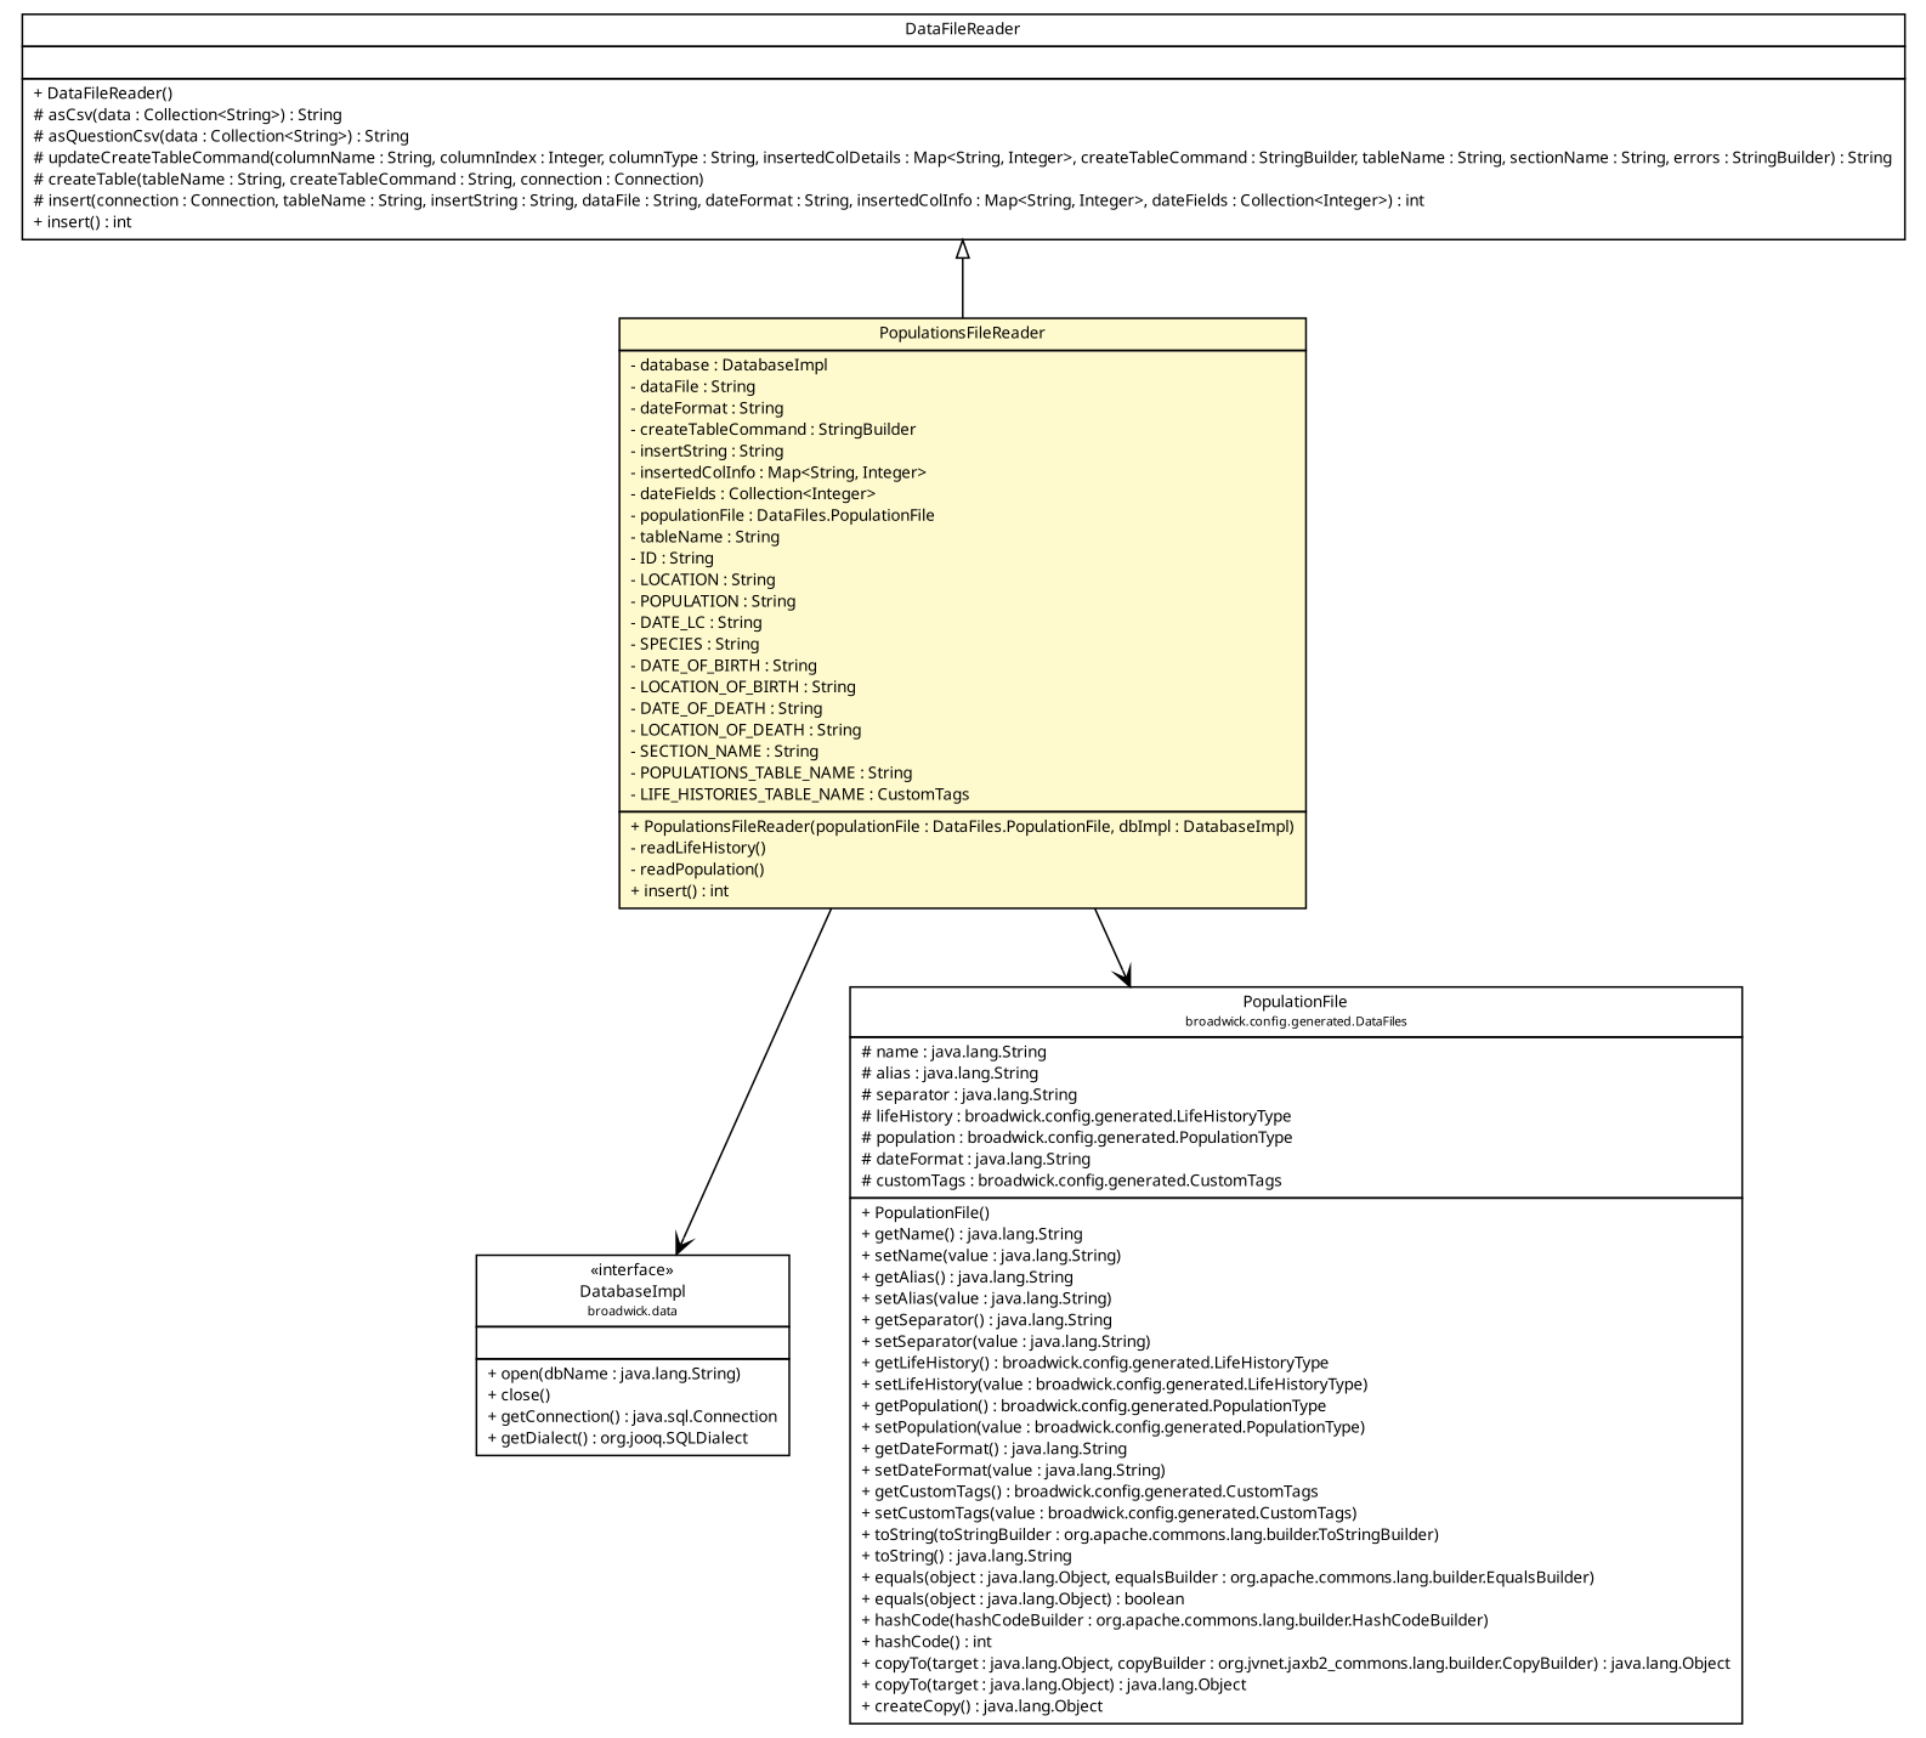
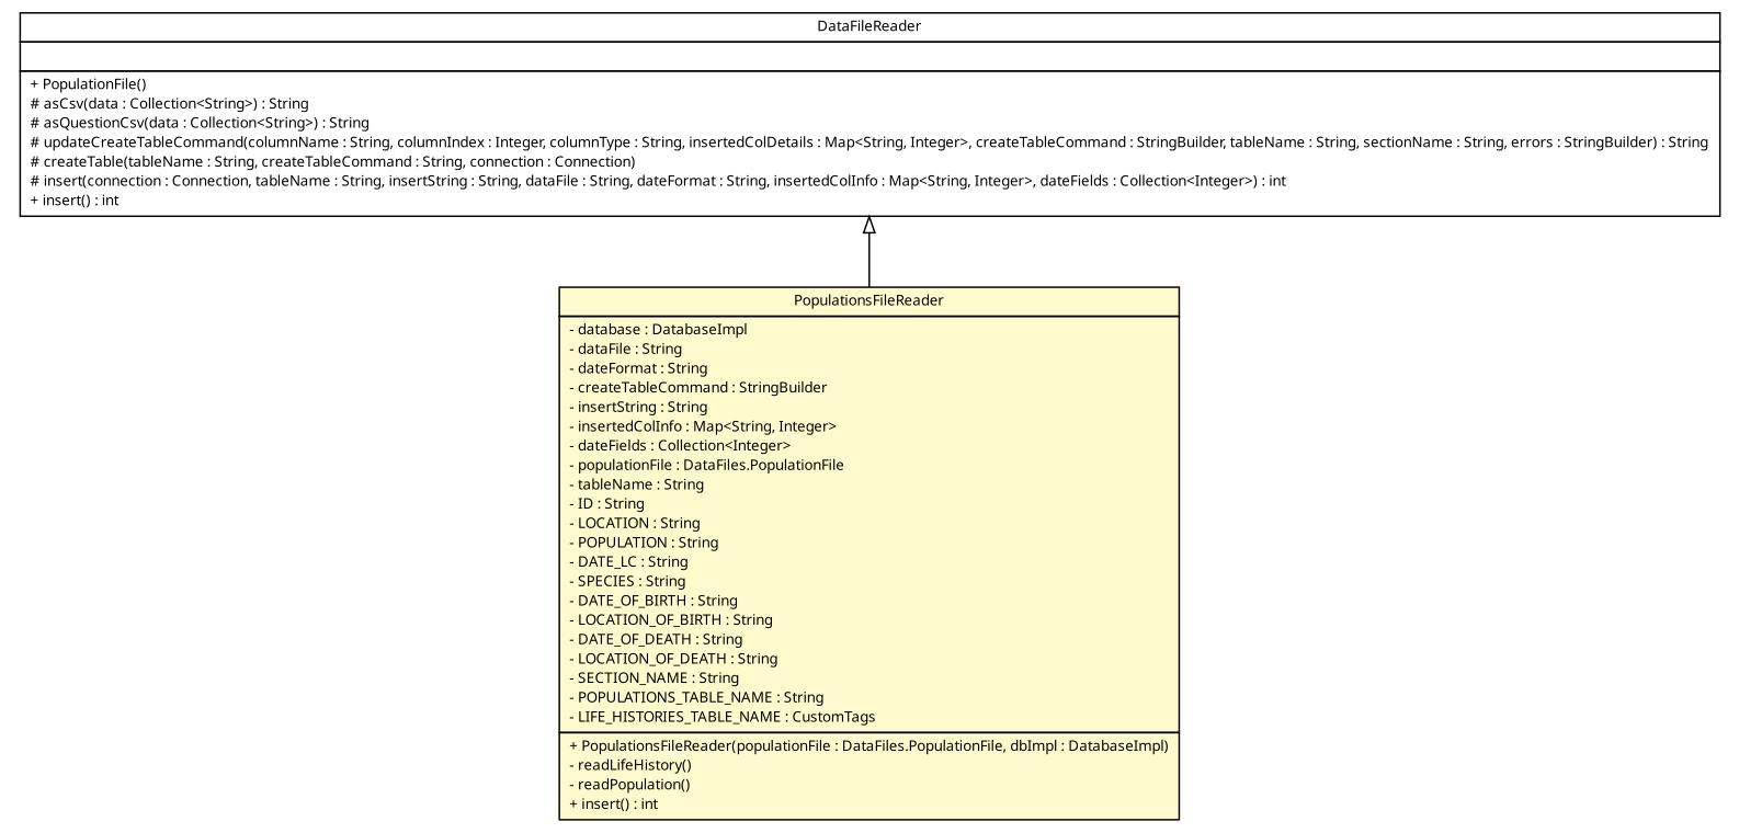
  digraph {
    nodesep=0.25
    ranksep=0.5
    node [fontcolor=black fontname="Trebuchet MS" fontsize=9.0 shape=plaintext]
    edge [arrowhead=open color=black fontcolor=black fontname="Trebuchet MS" fontsize=10.0 headport=p labelfontname="Trebuchet MS" labelfontsize=10 tailport=p]
-   n1 [label=<<table title="broadwick.data.DatabaseImpl" border="0" cellborder="1" cellspacing="0" cellpadding="2" port="p" href="../DatabaseImpl.html"> 		<tr><td><table border="0" cellspacing="0" cellpadding="1"> <tr><td align="center" balign="center"> &#171;interface&#187; </td></tr> <tr><td align="center" balign="center"><font face="Trebuchet MS"> DatabaseImpl </font></td></tr> <tr><td align="center" balign="center"><font face="Trebuchet MS" point-size="7.0"> broadwick.data </font></td></tr> 		</table></td></tr> 		<tr><td><table border="0" cellspacing="0" cellpadding="1"> <tr><td align="left" balign="left">  </td></tr> 		</table></td></tr> 		<tr><td><table border="0" cellspacing="0" cellpadding="1"> <tr><td align="left" balign="left"><font face="Trebuchet MS" point-size="9.0"> + open(dbName : java.lang.String) </font></td></tr> <tr><td align="left" balign="left"><font face="Trebuchet MS" point-size="9.0"> + close() </font></td></tr> <tr><td align="left" balign="left"><font face="Trebuchet MS" point-size="9.0"> + getConnection() : java.sql.Connection </font></td></tr> <tr><td align="left" balign="left"><font face="Trebuchet MS" point-size="9.0"> + getDialect() : org.jooq.SQLDialect </font></td></tr> 		</table></td></tr> 		</table>>]
    n2 [label=<<table title="broadwick.data.readers.PopulationsFileReader" border="0" cellborder="1" cellspacing="0" cellpadding="2" port="p" bgcolor="lemonChiffon" href="./PopulationsFileReader.html"> 		<tr><td><table border="0" cellspacing="0" cellpadding="1"> <tr><td align="center" balign="center"><font face="Trebuchet MS"> PopulationsFileReader </font></td></tr> 		</table></td></tr> 		<tr><td><table border="0" cellspacing="0" cellpadding="1"> <tr><td align="left" balign="left"> - database : DatabaseImpl </td></tr> <tr><td align="left" balign="left"> - dataFile : String </td></tr> <tr><td align="left" balign="left"> - dateFormat : String </td></tr> <tr><td align="left" balign="left"> - createTableCommand : StringBuilder </td></tr> <tr><td align="left" balign="left"> - insertString : String </td></tr> <tr><td align="left" balign="left"> - insertedColInfo : Map&lt;String, Integer&gt; </td></tr> <tr><td align="left" balign="left"> - dateFields : Collection&lt;Integer&gt; </td></tr> <tr><td align="left" balign="left"> - populationFile : DataFiles.PopulationFile </td></tr> <tr><td align="left" balign="left"> - tableName : String </td></tr> <tr><td align="left" balign="left"> - ID : String </td></tr> <tr><td align="left" balign="left"> - LOCATION : String </td></tr> <tr><td align="left" balign="left"> - POPULATION : String </td></tr> <tr><td align="left" balign="left"> - DATE_LC : String </td></tr> <tr><td align="left" balign="left"> - SPECIES : String </td></tr> <tr><td align="left" balign="left"> - DATE_OF_BIRTH : String </td></tr> <tr><td align="left" balign="left"> - LOCATION_OF_BIRTH : String </td></tr> <tr><td align="left" balign="left"> - DATE_OF_DEATH : String </td></tr> <tr><td align="left" balign="left"> - LOCATION_OF_DEATH : String </td></tr> <tr><td align="left" balign="left"> - SECTION_NAME : String </td></tr> <tr><td align="left" balign="left"> - POPULATIONS_TABLE_NAME : String </td></tr> <tr><td align="left" balign="left"> - LIFE_HISTORIES_TABLE_NAME : CustomTags </td></tr> 		</table></td></tr> 		<tr><td><table border="0" cellspacing="0" cellpadding="1"> <tr><td align="left" balign="left"> + PopulationsFileReader(populationFile : DataFiles.PopulationFile, dbImpl : DatabaseImpl) </td></tr> <tr><td align="left" balign="left"> - readLifeHistory() </td></tr> <tr><td align="left" balign="left"> - readPopulation() </td></tr> <tr><td align="left" balign="left"> + insert() : int </td></tr> 		</table></td></tr> 		</table>>]
-   n3 [label=<<table title="broadwick.config.generated.DataFiles.PopulationFile" border="0" cellborder="1" cellspacing="0" cellpadding="2" port="p" href="../../config/generated/DataFiles.PopulationFile.html"> 		<tr><td><table border="0" cellspacing="0" cellpadding="1"> <tr><td align="center" balign="center"><font face="Trebuchet MS"> PopulationFile </font></td></tr> <tr><td align="center" balign="center"><font face="Trebuchet MS" point-size="7.0"> broadwick.config.generated.DataFiles </font></td></tr> 		</table></td></tr> 		<tr><td><table border="0" cellspacing="0" cellpadding="1"> <tr><td align="left" balign="left"> # name : java.lang.String </td></tr> <tr><td align="left" balign="left"> # alias : java.lang.String </td></tr> <tr><td align="left" balign="left"> # separator : java.lang.String </td></tr> <tr><td align="left" balign="left"> # lifeHistory : broadwick.config.generated.LifeHistoryType </td></tr> <tr><td align="left" balign="left"> # population : broadwick.config.generated.PopulationType </td></tr> <tr><td align="left" balign="left"> # dateFormat : java.lang.String </td></tr> <tr><td align="left" balign="left"> # customTags : broadwick.config.generated.CustomTags </td></tr> 		</table></td></tr> 		<tr><td><table border="0" cellspacing="0" cellpadding="1"> <tr><td align="left" balign="left"> + PopulationFile() </td></tr> <tr><td align="left" balign="left"> + getName() : java.lang.String </td></tr> <tr><td align="left" balign="left"> + setName(value : java.lang.String) </td></tr> <tr><td align="left" balign="left"> + getAlias() : java.lang.String </td></tr> <tr><td align="left" balign="left"> + setAlias(value : java.lang.String) </td></tr> <tr><td align="left" balign="left"> + getSeparator() : java.lang.String </td></tr> <tr><td align="left" balign="left"> + setSeparator(value : java.lang.String) </td></tr> <tr><td align="left" balign="left"> + getLifeHistory() : broadwick.config.generated.LifeHistoryType </td></tr> <tr><td align="left" balign="left"> + setLifeHistory(value : broadwick.config.generated.LifeHistoryType) </td></tr> <tr><td align="left" balign="left"> + getPopulation() : broadwick.config.generated.PopulationType </td></tr> <tr><td align="left" balign="left"> + setPopulation(value : broadwick.config.generated.PopulationType) </td></tr> <tr><td align="left" balign="left"> + getDateFormat() : java.lang.String </td></tr> <tr><td align="left" balign="left"> + setDateFormat(value : java.lang.String) </td></tr> <tr><td align="left" balign="left"> + getCustomTags() : broadwick.config.generated.CustomTags </td></tr> <tr><td align="left" balign="left"> + setCustomTags(value : broadwick.config.generated.CustomTags) </td></tr> <tr><td align="left" balign="left"> + toString(toStringBuilder : org.apache.commons.lang.builder.ToStringBuilder) </td></tr> <tr><td align="left" balign="left"> + toString() : java.lang.String </td></tr> <tr><td align="left" balign="left"> + equals(object : java.lang.Object, equalsBuilder : org.apache.commons.lang.builder.EqualsBuilder) </td></tr> <tr><td align="left" balign="left"> + equals(object : java.lang.Object) : boolean </td></tr> <tr><td align="left" balign="left"> + hashCode(hashCodeBuilder : org.apache.commons.lang.builder.HashCodeBuilder) </td></tr> <tr><td align="left" balign="left"> + hashCode() : int </td></tr> <tr><td align="left" balign="left"> + copyTo(target : java.lang.Object, copyBuilder : org.jvnet.jaxb2_commons.lang.builder.CopyBuilder) : java.lang.Object </td></tr> <tr><td align="left" balign="left"> + copyTo(target : java.lang.Object) : java.lang.Object </td></tr> <tr><td align="left" balign="left"> + createCopy() : java.lang.Object </td></tr> 		</table></td></tr> 		</table>>]
-   n4 [label=<<table title="broadwick.data.readers.DataFileReader" border="0" cellborder="1" cellspacing="0" cellpadding="2" port="p" href="./DataFileReader.html"> 		<tr><td><table border="0" cellspacing="0" cellpadding="1"> <tr><td align="center" balign="center"><font face="Trebuchet MS"> DataFileReader </font></td></tr> 		</table></td></tr> 		<tr><td><table border="0" cellspacing="0" cellpadding="1"> <tr><td align="left" balign="left">  </td></tr> 		</table></td></tr> 		<tr><td><table border="0" cellspacing="0" cellpadding="1"> <tr><td align="left" balign="left"> + DataFileReader() </td></tr> <tr><td align="left" balign="left"> # asCsv(data : Collection&lt;String&gt;) : String </td></tr> <tr><td align="left" balign="left"> # asQuestionCsv(data : Collection&lt;String&gt;) : String </td></tr> <tr><td align="left" balign="left"> # updateCreateTableCommand(columnName : String, columnIndex : Integer, columnType : String, insertedColDetails : Map&lt;String, Integer&gt;, createTableCommand : StringBuilder, tableName : String, sectionName : String, errors : StringBuilder) : String </td></tr> <tr><td align="left" balign="left"> # createTable(tableName : String, createTableCommand : String, connection : Connection) </td></tr> <tr><td align="left" balign="left"> # insert(connection : Connection, tableName : String, insertString : String, dataFile : String, dateFormat : String, insertedColInfo : Map&lt;String, Integer&gt;, dateFields : Collection&lt;Integer&gt;) : int </td></tr> <tr><td align="left" balign="left"><font face="Trebuchet MS" point-size="9.0"> + insert() : int </font></td></tr> 		</table></td></tr> 		</table>>]
-   n2 -> n1
-   n2 -> n3
+   n4 [label=<<table title="broadwick.data.readers.DataFileReader" border="0" cellborder="1" cellspacing="0" cellpadding="2" port="p" href="./DataFileReader.html"> 		<tr><td><table border="0" cellspacing="0" cellpadding="1"> <tr><td align="center" balign="center"><font face="Trebuchet MS"> DataFileReader </font></td></tr> 		</table></td></tr> 		<tr><td><table border="0" cellspacing="0" cellpadding="1"> <tr><td align="left" balign="left">  </td></tr> 		</table></td></tr> 		<tr><td><table border="0" cellspacing="0" cellpadding="1"> <tr><td align="left" balign="left"> + PopulationFile() </td></tr> <tr><td align="left" balign="left"> # asCsv(data : Collection&lt;String&gt;) : String </td></tr> <tr><td align="left" balign="left"> # asQuestionCsv(data : Collection&lt;String&gt;) : String </td></tr> <tr><td align="left" balign="left"> # updateCreateTableCommand(columnName : String, columnIndex : Integer, columnType : String, insertedColDetails : Map&lt;String, Integer&gt;, createTableCommand : StringBuilder, tableName : String, sectionName : String, errors : StringBuilder) : String </td></tr> <tr><td align="left" balign="left"> # createTable(tableName : String, createTableCommand : String, connection : Connection) </td></tr> <tr><td align="left" balign="left"> # insert(connection : Connection, tableName : String, insertString : String, dataFile : String, dateFormat : String, insertedColInfo : Map&lt;String, Integer&gt;, dateFields : Collection&lt;Integer&gt;) : int </td></tr> <tr><td align="left" balign="left"><font face="Trebuchet MS" point-size="9.0"> + insert() : int </font></td></tr> 		</table></td></tr> 		</table>>]
    n4 -> n2 [arrowtail=empty dir=back fontsize=10 arrowhead="" color="" fontcolor=""]
  }
